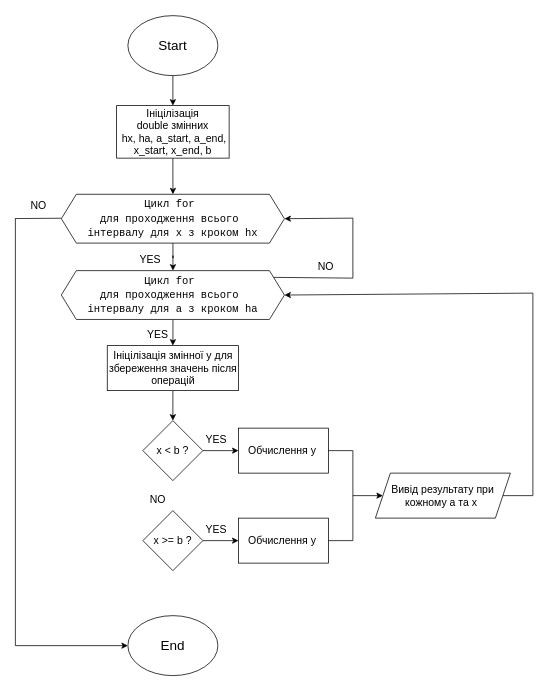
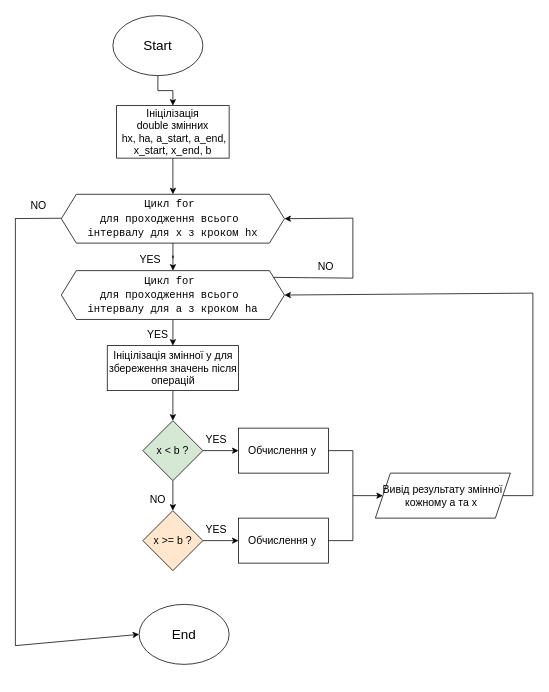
  <mxCell id="0" />
  <mxCell id="1" parent="0" />
  <mxCell id="2" value="" style="edgeStyle=orthogonalEdgeStyle;rounded=0;orthogonalLoop=1;jettySize=auto;html=1;" edge="1" parent="1" source="3" target="5"><mxGeometry relative="1" as="geometry" /></mxCell>
- <mxCell id="3" value="&lt;font style=&quot;font-size: 18px;&quot;&gt;Start&lt;/font&gt;" style="ellipse;whiteSpace=wrap;html=1;" vertex="1" parent="1"><mxGeometry x="170" y="20" width="120" height="80" as="geometry" /></mxCell>
+ <mxCell id="3" value="&lt;font style=&quot;font-size: 18px;&quot;&gt;Start&lt;/font&gt;" style="ellipse;whiteSpace=wrap;html=1;" vertex="1" parent="1"><mxGeometry x="150" y="20" width="120" height="80" as="geometry" /></mxCell>
  <mxCell id="4" value="" style="edgeStyle=orthogonalEdgeStyle;rounded=0;orthogonalLoop=1;jettySize=auto;html=1;" edge="1" parent="1" source="5" target="7"><mxGeometry relative="1" as="geometry" /></mxCell>
  <mxCell id="5" value="&lt;font style=&quot;font-size: 14px;&quot;&gt;Ініцілізація &lt;br&gt;double змінних&lt;br&gt;&amp;nbsp;hx, ha, a_start, a_end, x_start, x_end, b&lt;/font&gt;" style="rounded=0;whiteSpace=wrap;html=1;" vertex="1" parent="1"><mxGeometry x="155" y="140" width="150" height="70" as="geometry" /></mxCell>
  <mxCell id="6" value="" style="edgeStyle=orthogonalEdgeStyle;rounded=0;orthogonalLoop=1;jettySize=auto;html=1;" edge="1" parent="1" source="7" target="9"><mxGeometry relative="1" as="geometry" /></mxCell>
  <mxCell id="7" value="&lt;div style=&quot;font-family: Consolas, &amp;quot;Courier New&amp;quot;, monospace; font-size: 14px; line-height: 19px; white-space: pre;&quot;&gt;&lt;font color=&quot;#030303&quot;&gt;Цикл for &lt;br&gt;для проходження всього &lt;br&gt;інтервалу для x з кроком hx&lt;/font&gt;&lt;/div&gt;" style="shape=hexagon;perimeter=hexagonPerimeter2;whiteSpace=wrap;html=1;fixedSize=1;" vertex="1" parent="1"><mxGeometry x="81.25" y="258.21" width="297.5" height="65.12" as="geometry" /></mxCell>
  <mxCell id="8" value="" style="edgeStyle=orthogonalEdgeStyle;rounded=0;orthogonalLoop=1;jettySize=auto;html=1;" edge="1" parent="1" source="9" target="11"><mxGeometry relative="1" as="geometry" /></mxCell>
  <mxCell id="9" value="&lt;div style=&quot;font-family: Consolas, &amp;quot;Courier New&amp;quot;, monospace; font-size: 14px; line-height: 19px; white-space: pre;&quot;&gt;&lt;font color=&quot;#030303&quot;&gt;Цикл for &lt;br&gt;для проходження всього &lt;br&gt;інтервалу для a з кроком ha&lt;/font&gt;&lt;/div&gt;" style="shape=hexagon;perimeter=hexagonPerimeter2;whiteSpace=wrap;html=1;fixedSize=1;" vertex="1" parent="1"><mxGeometry x="81.25" y="360" width="297.5" height="65.12" as="geometry" /></mxCell>
  <mxCell id="10" value="" style="edgeStyle=orthogonalEdgeStyle;rounded=0;orthogonalLoop=1;jettySize=auto;html=1;" edge="1" parent="1" source="11" target="14"><mxGeometry relative="1" as="geometry" /></mxCell>
  <mxCell id="11" value="&lt;font style=&quot;font-size: 14px;&quot;&gt;Ініцілізація змінної y для збереження значень після операцій&lt;/font&gt;" style="rounded=0;whiteSpace=wrap;html=1;" vertex="1" parent="1"><mxGeometry x="142.5" y="460" width="175" height="60" as="geometry" /></mxCell>
  <mxCell id="12" value="" style="edgeStyle=orthogonalEdgeStyle;rounded=0;orthogonalLoop=1;jettySize=auto;html=1;" edge="1" parent="1" source="14" target="15"><mxGeometry relative="1" as="geometry" /></mxCell>
- <mxCell id="14" value="&lt;font style=&quot;font-size: 14px;&quot;&gt;x &amp;lt; b ?&lt;/font&gt;" style="rhombus;whiteSpace=wrap;html=1;" vertex="1" parent="1"><mxGeometry x="190" y="560" width="80" height="80" as="geometry" /></mxCell>
+ <mxCell id="13" value="" style="edgeStyle=orthogonalEdgeStyle;rounded=0;orthogonalLoop=1;jettySize=auto;html=1;" edge="1" parent="1" source="14" target="18"><mxGeometry relative="1" as="geometry" /></mxCell>
+ <mxCell id="14" value="&lt;font style=&quot;font-size: 14px;&quot;&gt;x &amp;lt; b ?&lt;/font&gt;" style="rhombus;whiteSpace=wrap;html=1;fillColor=#d5e8d4;" vertex="1" parent="1"><mxGeometry x="190" y="560" width="80" height="80" as="geometry" /></mxCell>
  <mxCell id="15" value="&lt;font style=&quot;font-size: 14px;&quot;&gt;Обчислення y&amp;nbsp;&lt;/font&gt;" style="rounded=0;whiteSpace=wrap;html=1;" vertex="1" parent="1"><mxGeometry x="317.5" y="570" width="120" height="60" as="geometry" /></mxCell>
  <mxCell id="16" value="&lt;font style=&quot;font-size: 14px;&quot;&gt;YES&lt;/font&gt;" style="text;strokeColor=none;align=center;fillColor=none;html=1;verticalAlign=middle;whiteSpace=wrap;rounded=0;" vertex="1" parent="1"><mxGeometry x="257.5" y="570" width="60" height="30" as="geometry" /></mxCell>
  <mxCell id="17" value="" style="edgeStyle=orthogonalEdgeStyle;rounded=0;orthogonalLoop=1;jettySize=auto;html=1;" edge="1" parent="1" source="18" target="20"><mxGeometry relative="1" as="geometry" /></mxCell>
- <mxCell id="18" value="&lt;font style=&quot;font-size: 14px;&quot;&gt;x &amp;gt;= b ?&lt;/font&gt;" style="rhombus;whiteSpace=wrap;html=1;" vertex="1" parent="1"><mxGeometry x="190" y="680" width="80" height="80" as="geometry" /></mxCell>
+ <mxCell id="18" value="&lt;font style=&quot;font-size: 14px;&quot;&gt;x &amp;gt;= b ?&lt;/font&gt;" style="rhombus;whiteSpace=wrap;html=1;fillColor=#ffe6cc;" vertex="1" parent="1"><mxGeometry x="190" y="680" width="80" height="80" as="geometry" /></mxCell>
  <mxCell id="19" value="&lt;font style=&quot;font-size: 14px;&quot;&gt;NO&lt;/font&gt;" style="text;strokeColor=none;align=center;fillColor=none;html=1;verticalAlign=middle;whiteSpace=wrap;rounded=0;" vertex="1" parent="1"><mxGeometry x="180" y="650" width="60" height="30" as="geometry" /></mxCell>
  <mxCell id="20" value="&lt;font style=&quot;font-size: 14px;&quot;&gt;Обчислення y&amp;nbsp;&lt;/font&gt;" style="rounded=0;whiteSpace=wrap;html=1;" vertex="1" parent="1"><mxGeometry x="317.5" y="690" width="120" height="60" as="geometry" /></mxCell>
- <mxCell id="21" value="&lt;font style=&quot;font-size: 14px;&quot;&gt;Вивід результату при кожному a та x&amp;nbsp;&lt;/font&gt;" style="shape=parallelogram;perimeter=parallelogramPerimeter;whiteSpace=wrap;html=1;fixedSize=1;" vertex="1" parent="1"><mxGeometry x="500" y="630" width="180" height="60" as="geometry" /></mxCell>
+ <mxCell id="21" value="&lt;font style=&quot;font-size: 14px;&quot;&gt;Вивід результату змінної кожному a та x&amp;nbsp;&lt;/font&gt;" style="shape=parallelogram;perimeter=parallelogramPerimeter;whiteSpace=wrap;html=1;fixedSize=1;" vertex="1" parent="1"><mxGeometry x="500" y="630" width="180" height="60" as="geometry" /></mxCell>
  <mxCell id="22" value="" style="endArrow=none;html=1;rounded=0;exitX=1;exitY=0.5;exitDx=0;exitDy=0;" edge="1" parent="1" source="15"><mxGeometry width="50" height="50" relative="1" as="geometry"><mxPoint x="400" y="670" as="sourcePoint" /><mxPoint x="470" y="600" as="targetPoint" /></mxGeometry></mxCell>
  <mxCell id="23" value="" style="endArrow=none;html=1;rounded=0;exitX=1;exitY=0.5;exitDx=0;exitDy=0;" edge="1" parent="1" source="20"><mxGeometry width="50" height="50" relative="1" as="geometry"><mxPoint x="400" y="670" as="sourcePoint" /><mxPoint x="470" y="720" as="targetPoint" /></mxGeometry></mxCell>
  <mxCell id="24" value="" style="endArrow=none;html=1;rounded=0;" edge="1" parent="1"><mxGeometry width="50" height="50" relative="1" as="geometry"><mxPoint x="470" y="720" as="sourcePoint" /><mxPoint x="470" y="600" as="targetPoint" /></mxGeometry></mxCell>
  <mxCell id="25" value="" style="endArrow=classic;html=1;rounded=0;entryX=0;entryY=0.5;entryDx=0;entryDy=0;" edge="1" parent="1" target="21"><mxGeometry width="50" height="50" relative="1" as="geometry"><mxPoint x="470" y="660" as="sourcePoint" /><mxPoint x="450" y="620" as="targetPoint" /></mxGeometry></mxCell>
  <mxCell id="26" value="&lt;font style=&quot;font-size: 14px;&quot;&gt;YES&lt;/font&gt;" style="text;strokeColor=none;align=center;fillColor=none;html=1;verticalAlign=middle;whiteSpace=wrap;rounded=0;" vertex="1" parent="1"><mxGeometry x="257.5" y="690" width="60" height="30" as="geometry" /></mxCell>
  <mxCell id="27" value="" style="endArrow=none;html=1;rounded=0;exitX=1;exitY=0.5;exitDx=0;exitDy=0;" edge="1" parent="1" source="21"><mxGeometry width="50" height="50" relative="1" as="geometry"><mxPoint x="500" y="460" as="sourcePoint" /><mxPoint x="710" y="660" as="targetPoint" /></mxGeometry></mxCell>
  <mxCell id="28" value="" style="endArrow=none;html=1;rounded=0;" edge="1" parent="1"><mxGeometry width="50" height="50" relative="1" as="geometry"><mxPoint x="710" y="660" as="sourcePoint" /><mxPoint x="710" y="390" as="targetPoint" /></mxGeometry></mxCell>
  <mxCell id="29" value="&lt;font style=&quot;font-size: 14px;&quot;&gt;YES&lt;/font&gt;" style="text;strokeColor=none;align=center;fillColor=none;html=1;verticalAlign=middle;whiteSpace=wrap;rounded=0;" vertex="1" parent="1"><mxGeometry x="180" y="430" width="60" height="30" as="geometry" /></mxCell>
- <mxCell id="30" value="&lt;font style=&quot;font-size: 18px;&quot;&gt;End&lt;/font&gt;" style="ellipse;whiteSpace=wrap;html=1;" vertex="1" parent="1"><mxGeometry x="170" y="820" width="120" height="80" as="geometry" /></mxCell>
+ <mxCell id="30" value="&lt;font style=&quot;font-size: 18px;&quot;&gt;End&lt;/font&gt;" style="ellipse;whiteSpace=wrap;html=1;" vertex="1" parent="1"><mxGeometry x="185" y="805" width="120" height="80" as="geometry" /></mxCell>
  <mxCell id="31" value="" style="endArrow=none;html=1;rounded=0;entryX=0;entryY=0.5;entryDx=0;entryDy=0;" edge="1" parent="1"><mxGeometry width="50" height="50" relative="1" as="geometry"><mxPoint x="20" y="290.58" as="sourcePoint" /><mxPoint x="81.25" y="290.14" as="targetPoint" /></mxGeometry></mxCell>
  <mxCell id="32" value="" style="endArrow=none;html=1;rounded=0;" edge="1" parent="1"><mxGeometry width="50" height="50" relative="1" as="geometry"><mxPoint x="20" y="860" as="sourcePoint" /><mxPoint x="20" y="290" as="targetPoint" /></mxGeometry></mxCell>
  <mxCell id="33" value="" style="endArrow=classic;html=1;rounded=0;entryX=0;entryY=0.5;entryDx=0;entryDy=0;" edge="1" parent="1" target="30"><mxGeometry width="50" height="50" relative="1" as="geometry"><mxPoint x="20" y="860" as="sourcePoint" /><mxPoint x="250" y="760" as="targetPoint" /></mxGeometry></mxCell>
  <mxCell id="34" value="&lt;font style=&quot;font-size: 14px;&quot;&gt;YES&lt;/font&gt;" style="text;strokeColor=none;align=center;fillColor=none;html=1;verticalAlign=middle;whiteSpace=wrap;rounded=0;" vertex="1" parent="1"><mxGeometry x="170" y="330" width="60" height="30" as="geometry" /></mxCell>
  <mxCell id="35" value="&lt;font style=&quot;font-size: 14px;&quot;&gt;NO&lt;/font&gt;" style="text;strokeColor=none;align=center;fillColor=none;html=1;verticalAlign=middle;whiteSpace=wrap;rounded=0;" vertex="1" parent="1"><mxGeometry x="21.25" y="258.21" width="60" height="30" as="geometry" /></mxCell>
  <mxCell id="36" value="" style="endArrow=classic;html=1;rounded=0;entryX=1;entryY=0.5;entryDx=0;entryDy=0;" edge="1" parent="1" target="9"><mxGeometry width="50" height="50" relative="1" as="geometry"><mxPoint x="710" y="390" as="sourcePoint" /><mxPoint x="430" y="350" as="targetPoint" /></mxGeometry></mxCell>
  <mxCell id="37" value="" style="endArrow=none;html=1;rounded=0;exitX=0.952;exitY=0.138;exitDx=0;exitDy=0;exitPerimeter=0;" edge="1" parent="1" source="9"><mxGeometry width="50" height="50" relative="1" as="geometry"><mxPoint x="510" y="610" as="sourcePoint" /><mxPoint x="470" y="370" as="targetPoint" /></mxGeometry></mxCell>
  <mxCell id="38" value="" style="endArrow=none;html=1;rounded=0;" edge="1" parent="1"><mxGeometry width="50" height="50" relative="1" as="geometry"><mxPoint x="470" y="370" as="sourcePoint" /><mxPoint x="470" y="290" as="targetPoint" /></mxGeometry></mxCell>
  <mxCell id="39" value="" style="endArrow=classic;html=1;rounded=0;entryX=1;entryY=0.5;entryDx=0;entryDy=0;" edge="1" parent="1" target="7"><mxGeometry width="50" height="50" relative="1" as="geometry"><mxPoint x="470" y="290" as="sourcePoint" /><mxPoint x="520" y="400" as="targetPoint" /></mxGeometry></mxCell>
  <mxCell id="40" value="&lt;font style=&quot;font-size: 14px;&quot;&gt;NO&lt;/font&gt;" style="text;strokeColor=none;align=center;fillColor=none;html=1;verticalAlign=middle;whiteSpace=wrap;rounded=0;" vertex="1" parent="1"><mxGeometry x="404" y="340" width="60" height="30" as="geometry" /></mxCell>
